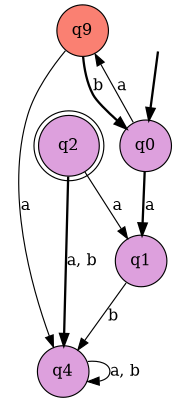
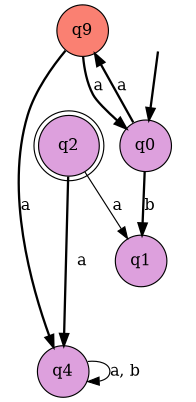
  digraph {
    node [fillcolor=plum shape=circle style=filled]
    edge [style=solid]
    q1
    q4
    q2 [shape=doublecircle]
    n4 [fillcolor=salmon label=q9]
    q0
    _nil [style=invis fillcolor="" shape=""]
-   q1 -> q4 [label=b]
    q4 -> q4 [label="a, b"]
    q2 -> q1 [label=a]
-   q2 -> q4 [label="a, b" style=bold]
-   n4 -> q4 [label=a]
-   n4 -> q0 [label=b style=bold]
-   q0 -> q1 [label=a style=bold]
-   q0 -> n4 [label=a]
+   q2 -> q4 [label=a style=bold]
+   n4 -> q4 [label=a style=bold]
+   n4 -> q0 [label=a style=bold]
+   q0 -> q1 [label=b style=bold]
+   q0 -> n4 [label=a style=bold]
    _nil -> q0 [style=bold]
  }
